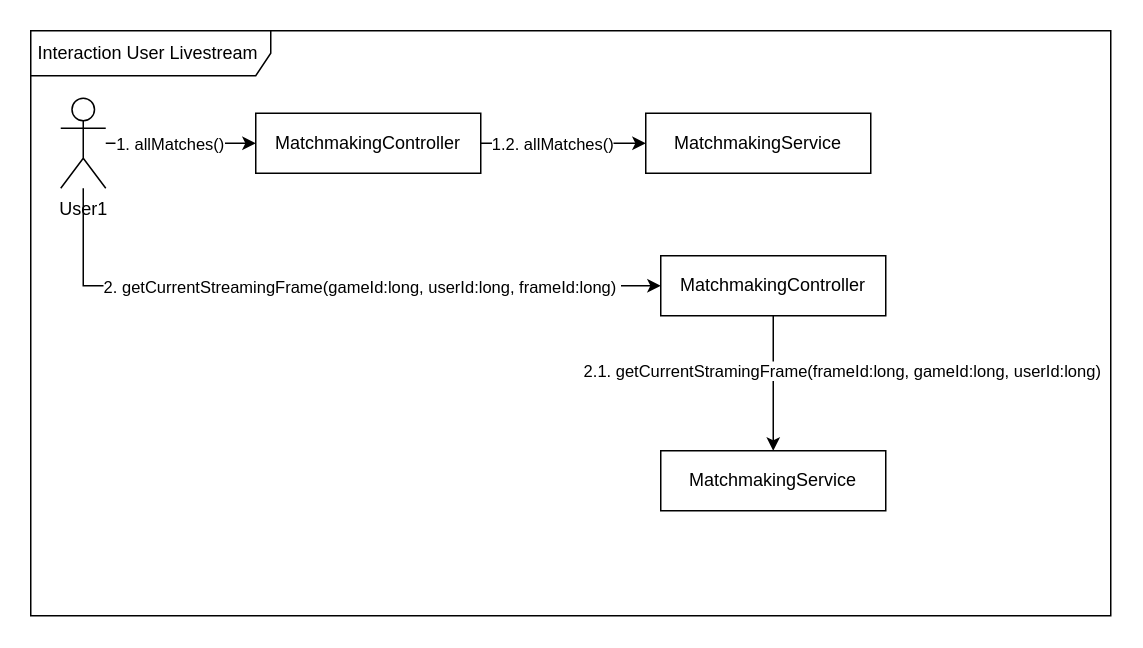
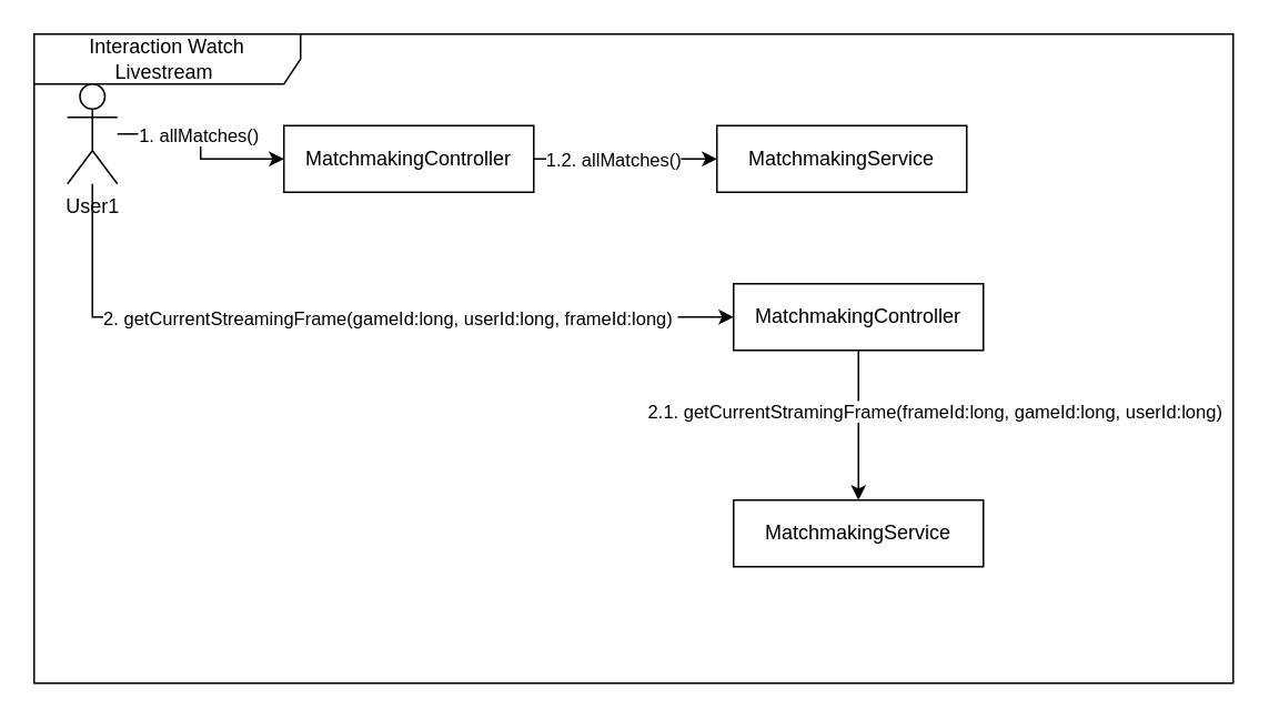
  <mxCell id="0" />
  <mxCell id="1" parent="0" />
- <mxCell id="2" value="Interaction User Livestream&amp;nbsp;" style="shape=umlFrame;whiteSpace=wrap;html=1;pointerEvents=0;recursiveResize=0;container=1;collapsible=0;width=160;" vertex="1" parent="1"><mxGeometry x="20" y="20" width="720" height="390" as="geometry" /></mxCell>
+ <mxCell id="2" value="Interaction Watch Livestream&amp;nbsp;" style="shape=umlFrame;whiteSpace=wrap;html=1;pointerEvents=0;recursiveResize=0;container=1;collapsible=0;width=160;" vertex="1" parent="1"><mxGeometry x="20" y="20" width="720" height="390" as="geometry" /></mxCell>
  <mxCell id="3" style="edgeStyle=orthogonalEdgeStyle;rounded=0;orthogonalLoop=1;jettySize=auto;html=1;entryX=0;entryY=0.5;entryDx=0;entryDy=0;" edge="1" parent="2" source="14" target="9"><mxGeometry relative="1" as="geometry" /></mxCell>
  <mxCell id="4" value="1. allMatches()" style="edgeLabel;html=1;align=center;verticalAlign=middle;resizable=0;points=[];" vertex="1" connectable="0" parent="3"><mxGeometry x="-0.163" relative="1" as="geometry"><mxPoint as="offset" /></mxGeometry></mxCell>
  <mxCell id="5" style="edgeStyle=orthogonalEdgeStyle;rounded=0;orthogonalLoop=1;jettySize=auto;html=1;entryX=0;entryY=0.5;entryDx=0;entryDy=0;" edge="1" parent="2" source="14" target="13"><mxGeometry relative="1" as="geometry"><Array as="points"><mxPoint x="35" y="170" /></Array></mxGeometry></mxCell>
  <mxCell id="6" value="2. getCurrentStreamingFrame(gameId:long, userId:long, frameId:long)&amp;nbsp;" style="edgeLabel;html=1;align=center;verticalAlign=middle;resizable=0;points=[];" vertex="1" connectable="0" parent="5"><mxGeometry x="0.141" y="-2" relative="1" as="geometry"><mxPoint x="-7" y="-2" as="offset" /></mxGeometry></mxCell>
  <mxCell id="7" style="edgeStyle=orthogonalEdgeStyle;rounded=0;orthogonalLoop=1;jettySize=auto;html=1;entryX=0;entryY=0.5;entryDx=0;entryDy=0;" edge="1" parent="2" source="9" target="10"><mxGeometry relative="1" as="geometry" /></mxCell>
  <mxCell id="8" value="1.2. allMatches()" style="edgeLabel;html=1;align=center;verticalAlign=middle;resizable=0;points=[];" vertex="1" connectable="0" parent="7"><mxGeometry x="-0.248" y="1" relative="1" as="geometry"><mxPoint x="6" y="1" as="offset" /></mxGeometry></mxCell>
  <mxCell id="9" value="MatchmakingController" style="fontStyle=0;html=1;whiteSpace=wrap;" vertex="1" parent="2"><mxGeometry x="150" y="55" width="150" height="40" as="geometry" /></mxCell>
  <mxCell id="10" value="MatchmakingService" style="fontStyle=0;html=1;whiteSpace=wrap;" vertex="1" parent="2"><mxGeometry x="410" y="55" width="150" height="40" as="geometry" /></mxCell>
  <mxCell id="11" style="edgeStyle=orthogonalEdgeStyle;rounded=0;orthogonalLoop=1;jettySize=auto;html=1;entryX=0.5;entryY=0;entryDx=0;entryDy=0;" edge="1" parent="2" source="13" target="15"><mxGeometry relative="1" as="geometry" /></mxCell>
  <mxCell id="12" value="2.1. getCurrentStramingFrame(frameId:long, gameId:long, userId:long)" style="edgeLabel;html=1;align=center;verticalAlign=middle;resizable=0;points=[];" vertex="1" connectable="0" parent="11"><mxGeometry x="-0.192" y="1" relative="1" as="geometry"><mxPoint x="44" as="offset" /></mxGeometry></mxCell>
  <mxCell id="13" value="MatchmakingController" style="fontStyle=0;html=1;whiteSpace=wrap;" vertex="1" parent="2"><mxGeometry x="420" y="150" width="150" height="40" as="geometry" /></mxCell>
- <mxCell id="14" value="User1" style="shape=umlActor;verticalLabelPosition=bottom;verticalAlign=top;html=1;" vertex="1" parent="2"><mxGeometry x="20" y="45" width="30" height="60" as="geometry" /></mxCell>
+ <mxCell id="14" value="User1" style="shape=umlActor;verticalLabelPosition=bottom;verticalAlign=top;html=1;" vertex="1" parent="2"><mxGeometry x="20" y="30" width="30" height="60" as="geometry" /></mxCell>
  <mxCell id="15" value="MatchmakingService" style="fontStyle=0;html=1;whiteSpace=wrap;" vertex="1" parent="2"><mxGeometry x="420" y="280" width="150" height="40" as="geometry" /></mxCell>
